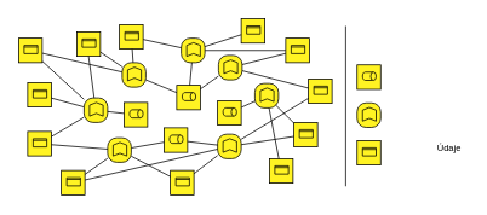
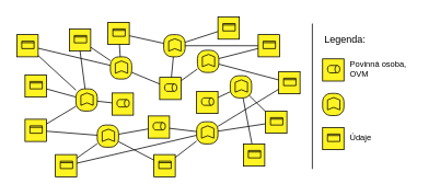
  <mxCell id="0" />
  <mxCell id="1" parent="0" />
  <mxCell id="2" value="" style="html=1;outlineConnect=0;whiteSpace=wrap;fillColor=#FFF323;shape=mxgraph.archimate3.application;appType=func;archiType=rounded;strokeColor=#000000;" vertex="1" parent="1"><mxGeometry x="92" y="107.5" width="26" height="27" as="geometry" /></mxCell>
  <mxCell id="3" value="" style="html=1;outlineConnect=0;whiteSpace=wrap;fillColor=#FFF323;shape=mxgraph.archimate3.application;appType=role;archiType=square;strokeColor=#000000;" vertex="1" parent="1"><mxGeometry x="136" y="112.5" width="26" height="27" as="geometry" /></mxCell>
  <mxCell id="4" value="" style="html=1;outlineConnect=0;whiteSpace=wrap;fillColor=#FFF323;shape=mxgraph.archimate3.application;appType=passive;archiType=square;strokeColor=#000000;" vertex="1" parent="1"><mxGeometry x="84" y="34.5" width="26" height="27" as="geometry" /></mxCell>
  <mxCell id="5" value="" style="html=1;outlineConnect=0;whiteSpace=wrap;fillColor=#FFF323;shape=mxgraph.archimate3.application;appType=func;archiType=rounded;strokeColor=#000000;" vertex="1" parent="1"><mxGeometry x="134" y="68.5" width="26" height="27" as="geometry" /></mxCell>
  <mxCell id="6" value="" style="html=1;outlineConnect=0;whiteSpace=wrap;fillColor=#FFF323;shape=mxgraph.archimate3.application;appType=func;archiType=rounded;strokeColor=#000000;" vertex="1" parent="1"><mxGeometry x="239" y="147.5" width="26" height="27" as="geometry" /></mxCell>
  <mxCell id="7" value="" style="html=1;outlineConnect=0;whiteSpace=wrap;fillColor=#FFF323;shape=mxgraph.archimate3.application;appType=func;archiType=rounded;strokeColor=#000000;" vertex="1" parent="1"><mxGeometry x="199" y="41.5" width="26" height="27" as="geometry" /></mxCell>
  <mxCell id="8" value="" style="html=1;outlineConnect=0;whiteSpace=wrap;fillColor=#FFF323;shape=mxgraph.archimate3.application;appType=role;archiType=square;strokeColor=#000000;" vertex="1" parent="1"><mxGeometry x="180" y="140.5" width="26" height="27" as="geometry" /></mxCell>
  <mxCell id="9" value="" style="html=1;outlineConnect=0;whiteSpace=wrap;fillColor=#FFF323;shape=mxgraph.archimate3.application;appType=role;archiType=square;strokeColor=#000000;" vertex="1" parent="1"><mxGeometry x="194" y="93.5" width="26" height="27" as="geometry" /></mxCell>
  <mxCell id="10" value="" style="html=1;outlineConnect=0;whiteSpace=wrap;fillColor=#FFF323;shape=mxgraph.archimate3.application;appType=role;archiType=square;strokeColor=#000000;" vertex="1" parent="1"><mxGeometry x="239" y="110.5" width="26" height="27" as="geometry" /></mxCell>
  <mxCell id="11" value="" style="html=1;outlineConnect=0;whiteSpace=wrap;fillColor=#FFF323;shape=mxgraph.archimate3.application;appType=passive;archiType=square;strokeColor=#000000;" vertex="1" parent="1"><mxGeometry x="131" y="26.5" width="26" height="27" as="geometry" /></mxCell>
  <mxCell id="12" value="" style="html=1;outlineConnect=0;whiteSpace=wrap;fillColor=#FFF323;shape=mxgraph.archimate3.application;appType=passive;archiType=square;strokeColor=#000000;" vertex="1" parent="1"><mxGeometry x="265" y="20" width="26" height="27" as="geometry" /></mxCell>
  <mxCell id="13" value="" style="html=1;outlineConnect=0;whiteSpace=wrap;fillColor=#FFF323;shape=mxgraph.archimate3.application;appType=passive;archiType=square;strokeColor=#000000;" vertex="1" parent="1"><mxGeometry x="314" y="41.5" width="26" height="27" as="geometry" /></mxCell>
  <mxCell id="14" value="" style="html=1;endArrow=none;elbow=vertical;rounded=0;endFill=0;startFill=0;" edge="1" parent="1" source="32" target="2"><mxGeometry width="160" relative="1" as="geometry"><mxPoint x="330" y="-252.5" as="sourcePoint" /><mxPoint x="490" y="-252.5" as="targetPoint" /></mxGeometry></mxCell>
  <mxCell id="15" value="" style="html=1;endArrow=none;elbow=vertical;rounded=0;endFill=0;startFill=0;" edge="1" parent="1" source="10" target="24"><mxGeometry width="160" relative="1" as="geometry"><mxPoint x="340" y="-242.5" as="sourcePoint" /><mxPoint x="500" y="-242.5" as="targetPoint" /></mxGeometry></mxCell>
  <mxCell id="16" value="" style="html=1;endArrow=none;elbow=vertical;rounded=0;endFill=0;startFill=0;" edge="1" parent="1" source="8" target="6"><mxGeometry width="160" relative="1" as="geometry"><mxPoint x="350" y="-232.5" as="sourcePoint" /><mxPoint x="510" y="-232.5" as="targetPoint" /></mxGeometry></mxCell>
  <mxCell id="17" value="" style="html=1;endArrow=none;elbow=vertical;rounded=0;endFill=0;startFill=0;" edge="1" parent="1" source="8" target="23"><mxGeometry width="160" relative="1" as="geometry"><mxPoint x="360" y="-222.5" as="sourcePoint" /><mxPoint x="520" y="-222.5" as="targetPoint" /></mxGeometry></mxCell>
  <mxCell id="18" value="" style="html=1;endArrow=none;elbow=vertical;rounded=0;endFill=0;startFill=0;" edge="1" parent="1" source="9" target="22"><mxGeometry width="160" relative="1" as="geometry"><mxPoint x="370" y="-212.5" as="sourcePoint" /><mxPoint x="530" y="-212.5" as="targetPoint" /></mxGeometry></mxCell>
  <mxCell id="19" value="" style="html=1;endArrow=none;elbow=vertical;rounded=0;endFill=0;startFill=0;" edge="1" parent="1" source="9" target="7"><mxGeometry width="160" relative="1" as="geometry"><mxPoint x="380" y="-202.5" as="sourcePoint" /><mxPoint x="540" y="-202.5" as="targetPoint" /></mxGeometry></mxCell>
  <mxCell id="20" value="" style="html=1;endArrow=none;elbow=vertical;rounded=0;endFill=0;startFill=0;" edge="1" parent="1" source="9" target="5"><mxGeometry width="160" relative="1" as="geometry"><mxPoint x="390" y="-192.5" as="sourcePoint" /><mxPoint x="550" y="-192.5" as="targetPoint" /></mxGeometry></mxCell>
  <mxCell id="21" value="" style="html=1;endArrow=none;elbow=vertical;rounded=0;endFill=0;startFill=0;" edge="1" parent="1" source="2" target="3"><mxGeometry width="160" relative="1" as="geometry"><mxPoint x="400" y="-152.5" as="sourcePoint" /><mxPoint x="560" y="-152.5" as="targetPoint" /></mxGeometry></mxCell>
  <mxCell id="22" value="" style="html=1;outlineConnect=0;whiteSpace=wrap;fillColor=#FFF323;shape=mxgraph.archimate3.application;appType=func;archiType=rounded;strokeColor=#000000;" vertex="1" parent="1"><mxGeometry x="240" y="60.5" width="26" height="27" as="geometry" /></mxCell>
  <mxCell id="23" value="" style="html=1;outlineConnect=0;whiteSpace=wrap;fillColor=#FFF323;shape=mxgraph.archimate3.application;appType=func;archiType=rounded;strokeColor=#000000;" vertex="1" parent="1"><mxGeometry x="118" y="151.5" width="26" height="27" as="geometry" /></mxCell>
  <mxCell id="24" value="" style="html=1;outlineConnect=0;whiteSpace=wrap;fillColor=#FFF323;shape=mxgraph.archimate3.application;appType=func;archiType=rounded;strokeColor=#000000;" vertex="1" parent="1"><mxGeometry x="280" y="91.5" width="26" height="27" as="geometry" /></mxCell>
  <mxCell id="25" value="" style="html=1;outlineConnect=0;whiteSpace=wrap;fillColor=#FFF323;shape=mxgraph.archimate3.application;appType=passive;archiType=square;strokeColor=#000000;" vertex="1" parent="1"><mxGeometry x="339" y="86.5" width="26" height="27" as="geometry" /></mxCell>
  <mxCell id="26" value="" style="html=1;outlineConnect=0;whiteSpace=wrap;fillColor=#FFF323;shape=mxgraph.archimate3.application;appType=passive;archiType=square;strokeColor=#000000;" vertex="1" parent="1"><mxGeometry x="323" y="134.5" width="26" height="27" as="geometry" /></mxCell>
  <mxCell id="27" value="" style="html=1;outlineConnect=0;whiteSpace=wrap;fillColor=#FFF323;shape=mxgraph.archimate3.application;appType=passive;archiType=square;strokeColor=#000000;" vertex="1" parent="1"><mxGeometry x="296" y="174.5" width="26" height="27" as="geometry" /></mxCell>
  <mxCell id="28" value="" style="html=1;outlineConnect=0;whiteSpace=wrap;fillColor=#FFF323;shape=mxgraph.archimate3.application;appType=passive;archiType=square;strokeColor=#000000;" vertex="1" parent="1"><mxGeometry x="187" y="187.5" width="26" height="27" as="geometry" /></mxCell>
  <mxCell id="29" value="" style="html=1;outlineConnect=0;whiteSpace=wrap;fillColor=#FFF323;shape=mxgraph.archimate3.application;appType=passive;archiType=square;strokeColor=#000000;" vertex="1" parent="1"><mxGeometry x="67" y="187.5" width="26" height="27" as="geometry" /></mxCell>
  <mxCell id="30" value="" style="html=1;outlineConnect=0;whiteSpace=wrap;fillColor=#FFF323;shape=mxgraph.archimate3.application;appType=passive;archiType=square;strokeColor=#000000;" vertex="1" parent="1"><mxGeometry x="30" y="144.5" width="26" height="27" as="geometry" /></mxCell>
  <mxCell id="31" value="" style="html=1;outlineConnect=0;whiteSpace=wrap;fillColor=#FFF323;shape=mxgraph.archimate3.application;appType=passive;archiType=square;strokeColor=#000000;" vertex="1" parent="1"><mxGeometry x="30" y="90.5" width="26" height="27" as="geometry" /></mxCell>
  <mxCell id="32" value="" style="html=1;outlineConnect=0;whiteSpace=wrap;fillColor=#FFF323;shape=mxgraph.archimate3.application;appType=passive;archiType=square;strokeColor=#000000;" vertex="1" parent="1"><mxGeometry x="20" y="41.5" width="26" height="27" as="geometry" /></mxCell>
  <mxCell id="33" value="" style="html=1;endArrow=none;elbow=vertical;rounded=0;endFill=0;startFill=0;" edge="1" parent="1" source="23" target="30"><mxGeometry width="160" relative="1" as="geometry"><mxPoint x="340" y="-242.5" as="sourcePoint" /><mxPoint x="500" y="-242.5" as="targetPoint" /></mxGeometry></mxCell>
  <mxCell id="34" value="" style="html=1;endArrow=none;elbow=vertical;rounded=0;endFill=0;startFill=0;" edge="1" parent="1" source="6" target="28"><mxGeometry width="160" relative="1" as="geometry"><mxPoint x="350" y="-232.5" as="sourcePoint" /><mxPoint x="510" y="-232.5" as="targetPoint" /></mxGeometry></mxCell>
  <mxCell id="35" value="" style="html=1;endArrow=none;elbow=vertical;rounded=0;endFill=0;startFill=0;" edge="1" parent="1" source="28" target="23"><mxGeometry width="160" relative="1" as="geometry"><mxPoint x="360" y="-222.5" as="sourcePoint" /><mxPoint x="520" y="-222.5" as="targetPoint" /></mxGeometry></mxCell>
  <mxCell id="36" value="" style="html=1;endArrow=none;elbow=vertical;rounded=0;endFill=0;startFill=0;" edge="1" parent="1" source="6" target="29"><mxGeometry width="160" relative="1" as="geometry"><mxPoint x="370" y="-212.5" as="sourcePoint" /><mxPoint x="530" y="-212.5" as="targetPoint" /></mxGeometry></mxCell>
  <mxCell id="37" value="" style="html=1;endArrow=none;elbow=vertical;rounded=0;endFill=0;startFill=0;entryX=1;entryY=1;entryDx=-2.9;entryDy=-2.9;entryPerimeter=0;" edge="1" parent="1" source="26" target="24"><mxGeometry width="160" relative="1" as="geometry"><mxPoint x="380" y="-202.5" as="sourcePoint" /><mxPoint x="540" y="-202.5" as="targetPoint" /></mxGeometry></mxCell>
  <mxCell id="38" value="" style="html=1;endArrow=none;elbow=vertical;rounded=0;endFill=0;startFill=0;" edge="1" parent="1" source="6" target="26"><mxGeometry width="160" relative="1" as="geometry"><mxPoint x="390" y="-192.5" as="sourcePoint" /><mxPoint x="550" y="-192.5" as="targetPoint" /></mxGeometry></mxCell>
  <mxCell id="39" value="" style="html=1;endArrow=none;elbow=vertical;rounded=0;endFill=0;startFill=0;" edge="1" parent="1" source="6" target="25"><mxGeometry width="160" relative="1" as="geometry"><mxPoint x="400" y="-182.5" as="sourcePoint" /><mxPoint x="560" y="-182.5" as="targetPoint" /></mxGeometry></mxCell>
  <mxCell id="40" value="" style="html=1;endArrow=none;elbow=vertical;rounded=0;endFill=0;startFill=0;" edge="1" parent="1" source="24" target="27"><mxGeometry width="160" relative="1" as="geometry"><mxPoint x="410" y="-172.5" as="sourcePoint" /><mxPoint x="570" y="-172.5" as="targetPoint" /></mxGeometry></mxCell>
  <mxCell id="41" value="" style="html=1;endArrow=none;elbow=vertical;rounded=0;endFill=0;startFill=0;" edge="1" parent="1" source="22" target="25"><mxGeometry width="160" relative="1" as="geometry"><mxPoint x="420" y="-162.5" as="sourcePoint" /><mxPoint x="580" y="-162.5" as="targetPoint" /></mxGeometry></mxCell>
  <mxCell id="42" value="" style="html=1;endArrow=none;elbow=vertical;rounded=0;endFill=0;startFill=0;" edge="1" parent="1" source="22" target="13"><mxGeometry width="160" relative="1" as="geometry"><mxPoint x="400" y="-122.5" as="sourcePoint" /><mxPoint x="560" y="-122.5" as="targetPoint" /></mxGeometry></mxCell>
  <mxCell id="43" value="" style="html=1;endArrow=none;elbow=vertical;rounded=0;endFill=0;startFill=0;" edge="1" parent="1" source="7" target="13"><mxGeometry width="160" relative="1" as="geometry"><mxPoint x="410" y="-112.5" as="sourcePoint" /><mxPoint x="570" y="-112.5" as="targetPoint" /></mxGeometry></mxCell>
  <mxCell id="44" value="" style="html=1;endArrow=none;elbow=vertical;rounded=0;endFill=0;startFill=0;" edge="1" parent="1" source="7" target="11"><mxGeometry width="160" relative="1" as="geometry"><mxPoint x="420" y="-102.5" as="sourcePoint" /><mxPoint x="580" y="-102.5" as="targetPoint" /></mxGeometry></mxCell>
  <mxCell id="45" value="" style="html=1;endArrow=none;elbow=vertical;rounded=0;endFill=0;startFill=0;" edge="1" parent="1" source="7" target="12"><mxGeometry width="160" relative="1" as="geometry"><mxPoint x="430" y="-92.5" as="sourcePoint" /><mxPoint x="590" y="-92.5" as="targetPoint" /></mxGeometry></mxCell>
  <mxCell id="46" value="" style="html=1;endArrow=none;elbow=vertical;rounded=0;endFill=0;startFill=0;" edge="1" parent="1" source="23" target="29"><mxGeometry width="160" relative="1" as="geometry"><mxPoint x="340" y="-242.5" as="sourcePoint" /><mxPoint x="500" y="-242.5" as="targetPoint" /></mxGeometry></mxCell>
  <mxCell id="47" value="" style="html=1;endArrow=none;elbow=vertical;rounded=0;endFill=0;startFill=0;" edge="1" parent="1" source="30" target="2"><mxGeometry width="160" relative="1" as="geometry"><mxPoint x="350" y="-202.5" as="sourcePoint" /><mxPoint x="510" y="-202.5" as="targetPoint" /></mxGeometry></mxCell>
  <mxCell id="48" value="" style="html=1;endArrow=none;elbow=vertical;rounded=0;endFill=0;startFill=0;" edge="1" parent="1" source="31" target="2"><mxGeometry width="160" relative="1" as="geometry"><mxPoint x="360" y="-192.5" as="sourcePoint" /><mxPoint x="520" y="-192.5" as="targetPoint" /></mxGeometry></mxCell>
  <mxCell id="49" value="" style="html=1;endArrow=none;elbow=vertical;rounded=0;endFill=0;startFill=0;" edge="1" parent="1" source="32" target="5"><mxGeometry width="160" relative="1" as="geometry"><mxPoint x="340" y="-182.5" as="sourcePoint" /><mxPoint x="500" y="-182.5" as="targetPoint" /></mxGeometry></mxCell>
  <mxCell id="50" value="" style="html=1;endArrow=none;elbow=vertical;rounded=0;endFill=0;startFill=0;exitX=0.5;exitY=1;exitDx=0;exitDy=0;exitPerimeter=0;" edge="1" parent="1" source="4" target="2"><mxGeometry width="160" relative="1" as="geometry"><mxPoint x="380" y="-202.5" as="sourcePoint" /><mxPoint x="540" y="-202.5" as="targetPoint" /></mxGeometry></mxCell>
  <mxCell id="51" value="" style="html=1;endArrow=none;elbow=vertical;rounded=0;endFill=0;startFill=0;" edge="1" parent="1" source="5" target="4"><mxGeometry width="160" relative="1" as="geometry"><mxPoint x="360" y="-162.5" as="sourcePoint" /><mxPoint x="520" y="-162.5" as="targetPoint" /></mxGeometry></mxCell>
  <mxCell id="52" value="" style="html=1;endArrow=none;elbow=vertical;rounded=0;endFill=0;startFill=0;" edge="1" parent="1" source="5" target="11"><mxGeometry width="160" relative="1" as="geometry"><mxPoint x="370" y="-152.5" as="sourcePoint" /><mxPoint x="530" y="-152.5" as="targetPoint" /></mxGeometry></mxCell>
  <mxCell id="53" value="" style="html=1;outlineConnect=0;whiteSpace=wrap;fillColor=#FFF323;shape=mxgraph.archimate3.application;appType=func;archiType=rounded;strokeColor=#000000;" vertex="1" parent="1"><mxGeometry x="392.5" y="113" width="26" height="27" as="geometry" /></mxCell>
  <mxCell id="54" value="" style="html=1;outlineConnect=0;whiteSpace=wrap;fillColor=#FFF323;shape=mxgraph.archimate3.application;appType=role;archiType=square;strokeColor=#000000;" vertex="1" parent="1"><mxGeometry x="392.5" y="71" width="26" height="27" as="geometry" /></mxCell>
  <mxCell id="55" value="" style="html=1;outlineConnect=0;whiteSpace=wrap;fillColor=#FFF323;shape=mxgraph.archimate3.application;appType=passive;archiType=square;strokeColor=#000000;" vertex="1" parent="1"><mxGeometry x="392.5" y="154.5" width="26" height="27" as="geometry" /></mxCell>
- <mxCell id="57" value="Údaje" style="text;strokeColor=none;align=left;fillColor=none;html=1;verticalAlign=middle;whiteSpace=wrap;rounded=0;fontSize=10;" vertex="1" parent="1"><mxGeometry x="479" y="146.5" width="44" height="30" as="geometry" /></mxCell>
+ <mxCell id="56" value="Povinná osoba,&amp;nbsp;&lt;div&gt;OVM&lt;/div&gt;" style="text;strokeColor=none;align=left;fillColor=none;html=1;verticalAlign=middle;whiteSpace=wrap;rounded=0;fontSize=10;" vertex="1" parent="1"><mxGeometry x="424" y="67.5" width="90" height="30" as="geometry" /></mxCell>
+ <mxCell id="57" value="Údaje" style="text;strokeColor=none;align=left;fillColor=none;html=1;verticalAlign=middle;whiteSpace=wrap;rounded=0;fontSize=10;" vertex="1" parent="1"><mxGeometry x="424" y="151.5" width="44" height="30" as="geometry" /></mxCell>
+ <mxCell id="58" value="Legenda:" style="text;strokeColor=none;align=left;fillColor=none;html=1;verticalAlign=middle;whiteSpace=wrap;rounded=0;" vertex="1" parent="1"><mxGeometry x="392.5" y="33" width="60" height="30" as="geometry" /></mxCell>
  <mxCell id="59" value="" style="endArrow=none;html=1;rounded=0;" edge="1" parent="1"><mxGeometry width="50" height="50" relative="1" as="geometry"><mxPoint x="380" y="205" as="sourcePoint" /><mxPoint x="380" y="28" as="targetPoint" /></mxGeometry></mxCell>
